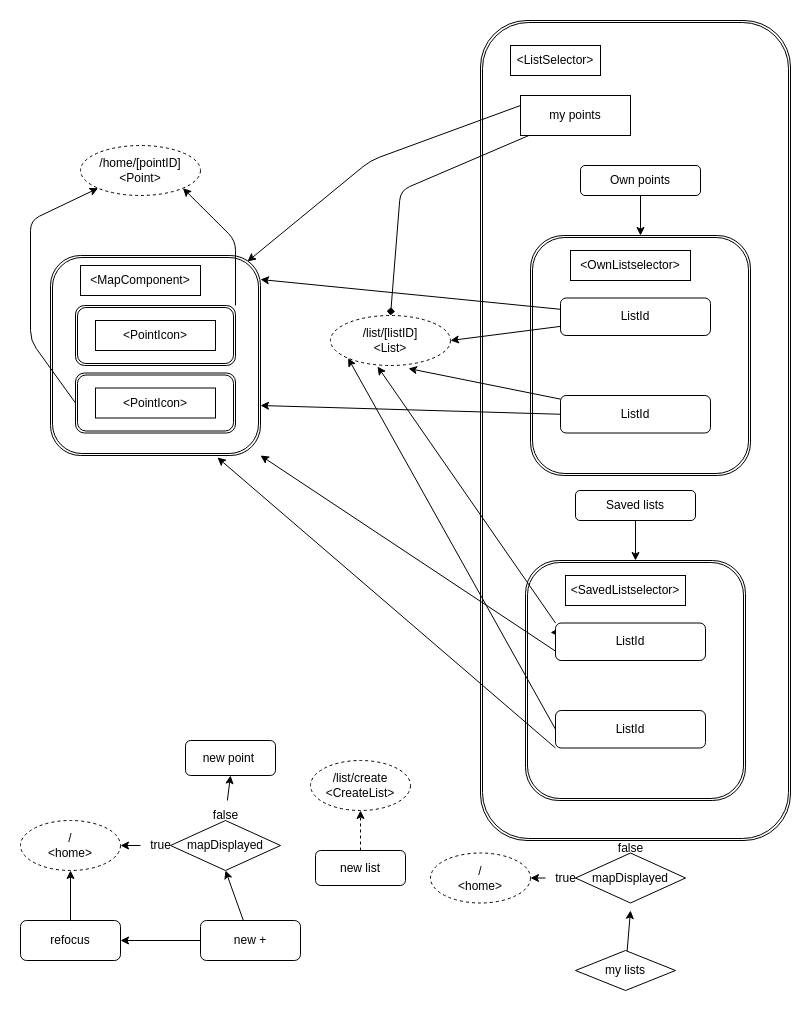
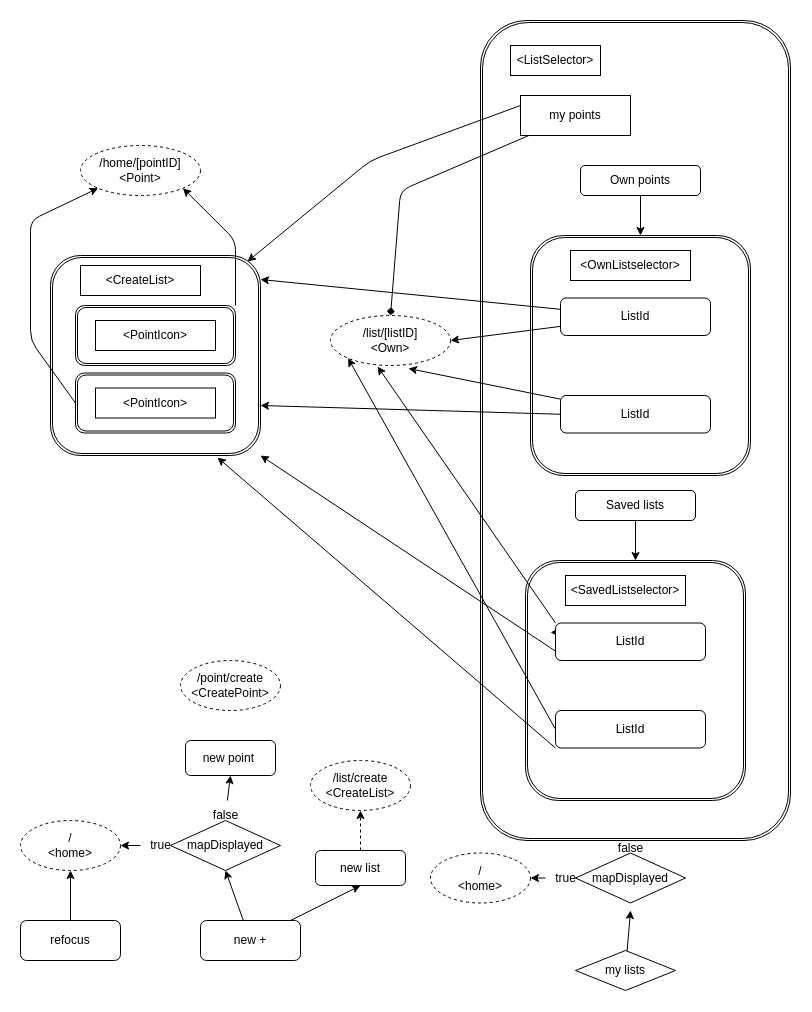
  <mxCell id="0" />
  <mxCell id="1" parent="0" />
  <mxCell id="2" style="edgeStyle=none;html=1;" parent="1" source="3" target="4" edge="1"><mxGeometry relative="1" as="geometry"><mxPoint x="70" y="830" as="targetPoint" /></mxGeometry></mxCell>
  <mxCell id="3" value="refocus" style="rounded=1;whiteSpace=wrap;html=1;" parent="1" vertex="1"><mxGeometry x="20" y="920" width="100" height="40" as="geometry" /></mxCell>
  <mxCell id="4" value="/&lt;br&gt;&amp;lt;home&amp;gt;" style="ellipse;whiteSpace=wrap;html=1;dashed=1;" parent="1" vertex="1"><mxGeometry x="20" y="820" width="100" height="50" as="geometry" /></mxCell>
- <mxCell id="5" style="edgeStyle=none;html=1;" parent="1" source="7" target="3" edge="1"><mxGeometry relative="1" as="geometry"><mxPoint x="320" y="850" as="targetPoint" /></mxGeometry></mxCell>
+ <mxCell id="5" style="edgeStyle=none;html=1;entryX=0.5;entryY=1;entryDx=0;entryDy=0;" parent="1" source="7" target="10" edge="1"><mxGeometry relative="1" as="geometry"><mxPoint x="320" y="850" as="targetPoint" /></mxGeometry></mxCell>
  <mxCell id="6" style="edgeStyle=none;html=1;entryX=0.5;entryY=1;entryDx=0;entryDy=0;" parent="1" source="7" target="52" edge="1"><mxGeometry relative="1" as="geometry"><mxPoint x="220" y="880" as="targetPoint" /></mxGeometry></mxCell>
  <mxCell id="7" value="new +" style="rounded=1;whiteSpace=wrap;html=1;" parent="1" vertex="1"><mxGeometry x="200" y="920" width="100" height="40" as="geometry" /></mxCell>
  <mxCell id="8" value="new point&amp;nbsp;" style="rounded=1;whiteSpace=wrap;html=1;" parent="1" vertex="1"><mxGeometry x="185" y="740" width="90" height="35" as="geometry" /></mxCell>
  <mxCell id="9" style="edgeStyle=none;html=1;entryX=0.5;entryY=1;entryDx=0;entryDy=0;dashed=1;" parent="1" source="10" target="13" edge="1"><mxGeometry relative="1" as="geometry"><mxPoint x="375" y="820" as="targetPoint" /></mxGeometry></mxCell>
  <mxCell id="10" value="new list" style="rounded=1;whiteSpace=wrap;html=1;" parent="1" vertex="1"><mxGeometry x="315" y="850" width="90" height="35" as="geometry" /></mxCell>
  <mxCell id="11" style="edgeStyle=none;html=1;" parent="1" source="12" edge="1"><mxGeometry relative="1" as="geometry"><mxPoint x="630" y="910" as="targetPoint" /></mxGeometry></mxCell>
  <mxCell id="12" value="my lists" style="rhombus;whiteSpace=wrap;html=1;" parent="1" vertex="1"><mxGeometry x="575" y="950" width="100" height="40" as="geometry" /></mxCell>
  <mxCell id="13" value="/list/create&lt;br&gt;&amp;lt;CreateList&amp;gt;" style="ellipse;whiteSpace=wrap;html=1;dashed=1;" parent="1" vertex="1"><mxGeometry x="310" y="760" width="100" height="50" as="geometry" /></mxCell>
+ <mxCell id="14" value="/point/create&lt;br&gt;&amp;lt;CreatePoint&amp;gt;" style="ellipse;whiteSpace=wrap;html=1;dashed=1;" parent="1" vertex="1"><mxGeometry x="180" y="660" width="100" height="50" as="geometry" /></mxCell>
  <mxCell id="15" value="" style="shape=ext;double=1;rounded=1;whiteSpace=wrap;html=1;" parent="1" vertex="1"><mxGeometry x="480" y="20" width="310" height="820" as="geometry" /></mxCell>
  <mxCell id="16" value="&amp;lt;ListSelector&amp;gt;" style="rounded=0;whiteSpace=wrap;html=1;" parent="1" vertex="1"><mxGeometry x="510" y="45" width="90" height="30" as="geometry" /></mxCell>
  <mxCell id="17" value="" style="shape=ext;double=1;rounded=1;whiteSpace=wrap;html=1;" parent="1" vertex="1"><mxGeometry x="530" y="235" width="220" height="240" as="geometry" /></mxCell>
  <mxCell id="18" value="&amp;lt;OwnListselector&amp;gt;" style="rounded=0;whiteSpace=wrap;html=1;" parent="1" vertex="1"><mxGeometry x="570" y="250" width="120" height="30" as="geometry" /></mxCell>
  <mxCell id="19" style="edgeStyle=none;html=1;entryX=0.5;entryY=0;entryDx=0;entryDy=0;endArrow=diamond;" parent="1" source="21" target="22" edge="1"><mxGeometry relative="1" as="geometry"><Array as="points"><mxPoint x="400" y="190" /></Array></mxGeometry></mxCell>
  <mxCell id="20" style="edgeStyle=none;html=1;exitX=0;exitY=0.25;exitDx=0;exitDy=0;entryX=0.938;entryY=0.03;entryDx=0;entryDy=0;entryPerimeter=0;" parent="1" source="21" target="42" edge="1"><mxGeometry relative="1" as="geometry"><Array as="points"><mxPoint x="370" y="160" /></Array></mxGeometry></mxCell>
  <mxCell id="21" value="my points" style="whiteSpace=wrap;html=1;rounded=0;" parent="1" vertex="1"><mxGeometry x="520" y="95" width="110" height="40" as="geometry" /></mxCell>
- <mxCell id="22" value="/list/[listID]&lt;br&gt;&amp;lt;List&amp;gt;" style="ellipse;whiteSpace=wrap;html=1;dashed=1;" parent="1" vertex="1"><mxGeometry x="330" y="315" width="120" height="50" as="geometry" /></mxCell>
+ <mxCell id="22" value="/list/[listID]&lt;br&gt;&amp;lt;Own&amp;gt;" style="ellipse;whiteSpace=wrap;html=1;dashed=1;" parent="1" vertex="1"><mxGeometry x="330" y="315" width="120" height="50" as="geometry" /></mxCell>
  <mxCell id="23" style="edgeStyle=none;html=1;entryX=0.5;entryY=0;entryDx=0;entryDy=0;" parent="1" source="24" target="17" edge="1"><mxGeometry relative="1" as="geometry" /></mxCell>
  <mxCell id="24" value="Own points" style="rounded=1;whiteSpace=wrap;html=1;" parent="1" vertex="1"><mxGeometry x="580" y="165" width="120" height="30" as="geometry" /></mxCell>
  <mxCell id="25" style="edgeStyle=none;html=1;entryX=1;entryY=0.5;entryDx=0;entryDy=0;" parent="1" source="27" target="22" edge="1"><mxGeometry relative="1" as="geometry" /></mxCell>
  <mxCell id="26" style="edgeStyle=none;html=1;entryX=1;entryY=0.12;entryDx=0;entryDy=0;entryPerimeter=0;" parent="1" source="27" target="42" edge="1"><mxGeometry relative="1" as="geometry" /></mxCell>
  <mxCell id="27" value="ListId" style="rounded=1;whiteSpace=wrap;html=1;" parent="1" vertex="1"><mxGeometry x="560" y="297.5" width="150" height="37.5" as="geometry" /></mxCell>
  <mxCell id="28" style="edgeStyle=none;html=1;entryX=0.65;entryY=1.06;entryDx=0;entryDy=0;entryPerimeter=0;" parent="1" source="30" target="22" edge="1"><mxGeometry relative="1" as="geometry" /></mxCell>
  <mxCell id="29" style="edgeStyle=none;html=1;exitX=0;exitY=0.5;exitDx=0;exitDy=0;entryX=1;entryY=0.75;entryDx=0;entryDy=0;" parent="1" source="30" target="42" edge="1"><mxGeometry relative="1" as="geometry" /></mxCell>
  <mxCell id="30" value="ListId" style="rounded=1;whiteSpace=wrap;html=1;" parent="1" vertex="1"><mxGeometry x="560" y="395" width="150" height="37.5" as="geometry" /></mxCell>
  <mxCell id="31" value="" style="shape=ext;double=1;rounded=1;whiteSpace=wrap;html=1;" parent="1" vertex="1"><mxGeometry x="525" y="560" width="220" height="240" as="geometry" /></mxCell>
  <mxCell id="32" value="&amp;lt;SavedListselector&amp;gt;" style="rounded=0;whiteSpace=wrap;html=1;" parent="1" vertex="1"><mxGeometry x="565" y="575" width="120" height="30" as="geometry" /></mxCell>
  <mxCell id="33" style="edgeStyle=none;html=1;entryX=0.5;entryY=0;entryDx=0;entryDy=0;" parent="1" source="34" target="31" edge="1"><mxGeometry relative="1" as="geometry" /></mxCell>
  <mxCell id="34" value="Saved lists" style="rounded=1;whiteSpace=wrap;html=1;" parent="1" vertex="1"><mxGeometry x="575" y="490" width="120" height="30" as="geometry" /></mxCell>
  <mxCell id="35" style="edgeStyle=none;html=1;entryX=0.392;entryY=1.02;entryDx=0;entryDy=0;entryPerimeter=0;exitX=0;exitY=0;exitDx=0;exitDy=0;" parent="1" source="38" target="22" edge="1"><mxGeometry relative="1" as="geometry"><mxPoint x="613" y="623" as="sourcePoint" /></mxGeometry></mxCell>
  <mxCell id="36" style="edgeStyle=none;html=1;exitX=0;exitY=0.75;exitDx=0;exitDy=0;entryX=1;entryY=1;entryDx=0;entryDy=0;" parent="1" source="38" target="42" edge="1"><mxGeometry relative="1" as="geometry"><mxPoint x="310" y="440" as="targetPoint" /></mxGeometry></mxCell>
  <mxCell id="37" style="edgeStyle=none;html=1;exitX=0;exitY=0.25;exitDx=0;exitDy=0;" parent="1" source="38" edge="1"><mxGeometry relative="1" as="geometry"><mxPoint x="550" y="632" as="targetPoint" /></mxGeometry></mxCell>
  <mxCell id="38" value="ListId" style="rounded=1;whiteSpace=wrap;html=1;" parent="1" vertex="1"><mxGeometry x="555" y="622.5" width="150" height="37.5" as="geometry" /></mxCell>
  <mxCell id="39" style="edgeStyle=none;html=1;entryX=0;entryY=1;entryDx=0;entryDy=0;exitX=0;exitY=0.5;exitDx=0;exitDy=0;" parent="1" source="41" target="22" edge="1"><mxGeometry relative="1" as="geometry" /></mxCell>
  <mxCell id="40" style="edgeStyle=none;html=1;exitX=0;exitY=1;exitDx=0;exitDy=0;entryX=0.795;entryY=1.01;entryDx=0;entryDy=0;entryPerimeter=0;" parent="1" source="41" target="42" edge="1"><mxGeometry relative="1" as="geometry" /></mxCell>
  <mxCell id="41" value="ListId" style="rounded=1;whiteSpace=wrap;html=1;" parent="1" vertex="1"><mxGeometry x="555" y="710" width="150" height="37.5" as="geometry" /></mxCell>
  <mxCell id="42" value="" style="shape=ext;double=1;rounded=1;whiteSpace=wrap;html=1;" parent="1" vertex="1"><mxGeometry x="50" y="255" width="210" height="200" as="geometry" /></mxCell>
- <mxCell id="43" value="&amp;lt;MapComponent&amp;gt;" style="rounded=0;whiteSpace=wrap;html=1;" parent="1" vertex="1"><mxGeometry x="80" y="265" width="120" height="30" as="geometry" /></mxCell>
+ <mxCell id="43" value="&amp;lt;CreateList&amp;gt;" style="rounded=0;whiteSpace=wrap;html=1;" parent="1" vertex="1"><mxGeometry x="80" y="265" width="120" height="30" as="geometry" /></mxCell>
  <mxCell id="44" style="edgeStyle=none;html=1;entryX=1;entryY=1;entryDx=0;entryDy=0;exitX=1;exitY=0;exitDx=0;exitDy=0;" parent="1" source="45" target="50" edge="1"><mxGeometry relative="1" as="geometry"><Array as="points"><mxPoint x="235" y="240" /></Array></mxGeometry></mxCell>
  <mxCell id="45" value="" style="shape=ext;double=1;rounded=1;whiteSpace=wrap;html=1;" parent="1" vertex="1"><mxGeometry x="75" y="305" width="160" height="60" as="geometry" /></mxCell>
  <mxCell id="46" value="&amp;lt;PointIcon&amp;gt;" style="rounded=0;whiteSpace=wrap;html=1;" parent="1" vertex="1"><mxGeometry x="95" y="320" width="120" height="30" as="geometry" /></mxCell>
  <mxCell id="47" style="edgeStyle=none;html=1;entryX=0;entryY=1;entryDx=0;entryDy=0;exitX=0;exitY=0.5;exitDx=0;exitDy=0;" parent="1" source="48" target="50" edge="1"><mxGeometry relative="1" as="geometry"><Array as="points"><mxPoint x="30" y="340" /><mxPoint x="30" y="220" /></Array></mxGeometry></mxCell>
  <mxCell id="48" value="" style="shape=ext;double=1;rounded=1;whiteSpace=wrap;html=1;" parent="1" vertex="1"><mxGeometry x="75" y="372.5" width="160" height="60" as="geometry" /></mxCell>
  <mxCell id="49" value="&amp;lt;PointIcon&amp;gt;" style="rounded=0;whiteSpace=wrap;html=1;" parent="1" vertex="1"><mxGeometry x="95" y="387.5" width="120" height="30" as="geometry" /></mxCell>
  <mxCell id="50" value="/home/[pointID]&lt;br&gt;&amp;lt;Point&amp;gt;" style="ellipse;whiteSpace=wrap;html=1;dashed=1;" parent="1" vertex="1"><mxGeometry x="80" y="145" width="120" height="50" as="geometry" /></mxCell>
  <mxCell id="51" value="" style="group" vertex="1" connectable="0" parent="1"><mxGeometry x="140" y="800" width="140" height="70" as="geometry" /></mxCell>
  <mxCell id="52" value="mapDisplayed" style="rhombus;whiteSpace=wrap;html=1;" vertex="1" parent="51"><mxGeometry x="30" y="20" width="110" height="50" as="geometry" /></mxCell>
  <mxCell id="53" value="true" style="text;html=1;align=center;verticalAlign=middle;resizable=0;points=[];autosize=1;strokeColor=none;fillColor=none;" vertex="1" parent="51"><mxGeometry y="30" width="40" height="30" as="geometry" /></mxCell>
  <mxCell id="54" value="false" style="text;html=1;align=center;verticalAlign=middle;resizable=0;points=[];autosize=1;strokeColor=none;fillColor=none;" vertex="1" parent="51"><mxGeometry x="60" width="50" height="30" as="geometry" /></mxCell>
  <mxCell id="55" style="edgeStyle=none;html=1;entryX=0.5;entryY=1;entryDx=0;entryDy=0;" edge="1" parent="1" source="54" target="8"><mxGeometry relative="1" as="geometry" /></mxCell>
  <mxCell id="56" style="edgeStyle=none;html=1;entryX=1;entryY=0.5;entryDx=0;entryDy=0;" edge="1" parent="1" source="53" target="4"><mxGeometry relative="1" as="geometry" /></mxCell>
  <mxCell id="57" value="" style="group" vertex="1" connectable="0" parent="1"><mxGeometry x="545" y="832.5" width="140" height="70" as="geometry" /></mxCell>
  <mxCell id="58" value="mapDisplayed" style="rhombus;whiteSpace=wrap;html=1;" vertex="1" parent="57"><mxGeometry x="30" y="20" width="110" height="50" as="geometry" /></mxCell>
  <mxCell id="59" value="true" style="text;html=1;align=center;verticalAlign=middle;resizable=0;points=[];autosize=1;strokeColor=none;fillColor=none;" vertex="1" parent="57"><mxGeometry y="30" width="40" height="30" as="geometry" /></mxCell>
  <mxCell id="60" value="false" style="text;html=1;align=center;verticalAlign=middle;resizable=0;points=[];autosize=1;strokeColor=none;fillColor=none;" vertex="1" parent="57"><mxGeometry x="60" width="50" height="30" as="geometry" /></mxCell>
  <mxCell id="61" value="/&lt;br&gt;&amp;lt;home&amp;gt;" style="ellipse;whiteSpace=wrap;html=1;dashed=1;" vertex="1" parent="1"><mxGeometry x="430" y="852.5" width="100" height="50" as="geometry" /></mxCell>
  <mxCell id="62" style="edgeStyle=none;html=1;entryX=1;entryY=0.5;entryDx=0;entryDy=0;" edge="1" parent="1" source="59" target="61"><mxGeometry relative="1" as="geometry" /></mxCell>
